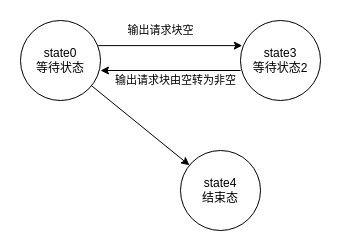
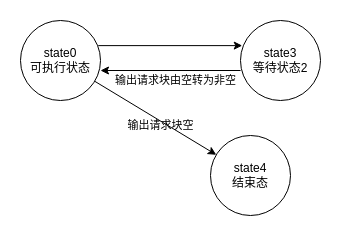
  <mxCell id="0" />
  <mxCell id="1" parent="0" />
  <mxCell id="2" style="edgeStyle=none;shape=connector;rounded=0;orthogonalLoop=1;jettySize=auto;html=1;labelBackgroundColor=default;fontFamily=Helvetica;fontSize=11;fontColor=default;endArrow=classic;strokeColor=default;exitX=0.972;exitY=0.314;exitDx=0;exitDy=0;exitPerimeter=0;entryX=0.022;entryY=0.314;entryDx=0;entryDy=0;entryPerimeter=0;" parent="1" source="4" target="6" edge="1"><mxGeometry relative="1" as="geometry" /></mxCell>
  <mxCell id="3" value="" style="edgeStyle=none;shape=connector;rounded=0;orthogonalLoop=1;jettySize=auto;html=1;labelBackgroundColor=default;fontFamily=Helvetica;fontSize=11;fontColor=default;endArrow=classic;strokeColor=default;" parent="1" source="4" target="8" edge="1"><mxGeometry relative="1" as="geometry"><mxPoint x="60" y="180" as="targetPoint" /></mxGeometry></mxCell>
- <mxCell id="4" value="state0&lt;br&gt;等待状态" style="ellipse;whiteSpace=wrap;html=1;aspect=fixed;" parent="1" vertex="1"><mxGeometry x="20" y="20" width="80" height="80" as="geometry" /></mxCell>
+ <mxCell id="4" value="state0&lt;br&gt;可执行状态" style="ellipse;whiteSpace=wrap;html=1;aspect=fixed;" parent="1" vertex="1"><mxGeometry x="20" y="20" width="80" height="80" as="geometry" /></mxCell>
  <mxCell id="5" style="edgeStyle=none;shape=connector;rounded=0;orthogonalLoop=1;jettySize=auto;html=1;labelBackgroundColor=default;fontFamily=Helvetica;fontSize=11;fontColor=default;endArrow=classic;strokeColor=default;exitX=0.001;exitY=0.625;exitDx=0;exitDy=0;exitPerimeter=0;" parent="1" source="6" edge="1"><mxGeometry relative="1" as="geometry"><mxPoint x="100" y="70" as="targetPoint" /></mxGeometry></mxCell>
  <mxCell id="6" value="state3&lt;br&gt;等待状态2" style="ellipse;whiteSpace=wrap;html=1;aspect=fixed;" parent="1" vertex="1"><mxGeometry x="240" y="20" width="80" height="80" as="geometry" /></mxCell>
- <mxCell id="7" value="输出请求块空" style="text;html=1;align=center;verticalAlign=middle;resizable=0;points=[];autosize=1;strokeColor=none;fillColor=none;fontSize=11;fontFamily=Helvetica;fontColor=default;" parent="1" vertex="1"><mxGeometry x="120" y="20" width="80" height="20" as="geometry" /></mxCell>
- <mxCell id="8" value="state4&lt;br&gt;结束态" style="ellipse;whiteSpace=wrap;html=1;aspect=fixed;" parent="1" vertex="1"><mxGeometry x="180" y="150" width="80" height="80" as="geometry" /></mxCell>
+ <mxCell id="7" value="输出请求块空" style="text;html=1;align=center;verticalAlign=middle;resizable=0;points=[];autosize=1;strokeColor=none;fillColor=none;fontSize=11;fontFamily=Helvetica;fontColor=default;" parent="1" vertex="1"><mxGeometry x="120" y="115" width="80" height="20" as="geometry" /></mxCell>
+ <mxCell id="8" value="state4&lt;br&gt;结束态" style="ellipse;whiteSpace=wrap;html=1;aspect=fixed;" parent="1" vertex="1"><mxGeometry x="210" y="135" width="80" height="80" as="geometry" /></mxCell>
  <mxCell id="9" value="输出请求块由空转为非空" style="text;html=1;align=center;verticalAlign=middle;resizable=0;points=[];autosize=1;strokeColor=none;fillColor=none;fontSize=11;fontFamily=Helvetica;fontColor=default;" parent="1" vertex="1"><mxGeometry x="105" y="70" width="140" height="20" as="geometry" /></mxCell>
